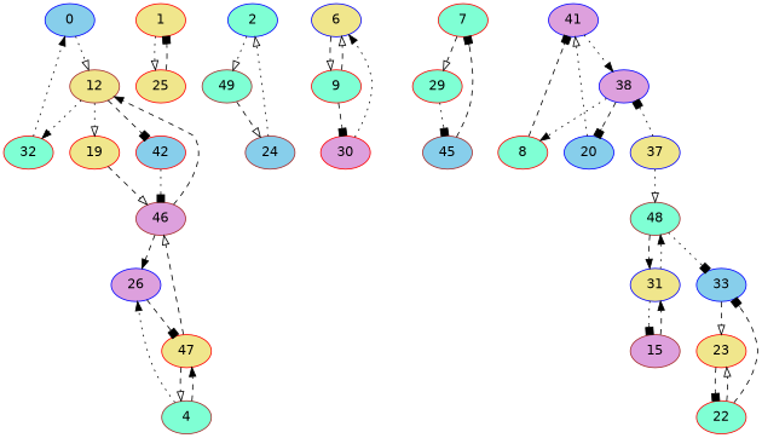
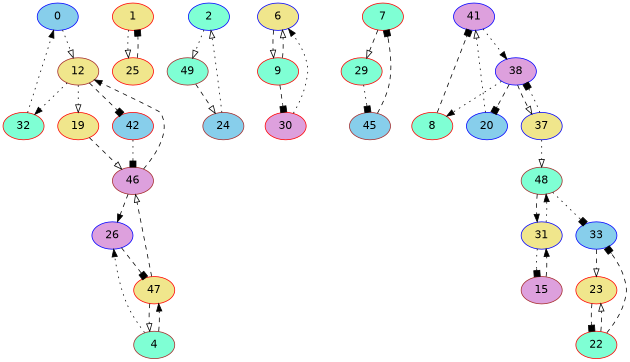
  digraph {
    fontname="DejaVu Sans"
    node [color=red fillcolor=aquamarine fontname="DejaVu Sans" style=filled]
    edge [arrowhead=onormal fontname="DejaVu Sans" style=dashed]
    0 [color=blue fillcolor=skyblue]
    12 [color=brown fillcolor=khaki]
    19 [fillcolor=khaki]
    32
    42 [fillcolor=skyblue]
    46 [color=brown fillcolor=plum]
    1 [fillcolor=khaki]
    25 [fillcolor=khaki]
    2 [color=blue]
    49 [color=brown]
    24 [color=brown fillcolor=skyblue]
    4 [color=brown]
    26 [color=blue fillcolor=plum]
    47 [fillcolor=khaki]
    6 [color=blue fillcolor=khaki]
    9
    30 [fillcolor=plum]
    7
    29
    45 [color=brown fillcolor=skyblue]
    41 [color=blue fillcolor=plum]
    8
    38 [color=blue fillcolor=plum]
    20 [color=blue fillcolor=skyblue]
    37 [color=blue fillcolor=khaki]
    15 [color=brown fillcolor=plum]
    31 [color=blue fillcolor=khaki]
    48 [color=brown]
    33 [color=blue fillcolor=skyblue]
    23 [fillcolor=khaki]
    22
    0 -> 12 [style=dotted]
    12 -> 19 [style=dotted]
    12 -> 32 [arrowhead=normal style=dotted]
    12 -> 42 [arrowhead=box]
    19 -> 46
    32 -> 0 [arrowhead=normal style=dotted]
    42 -> 46 [arrowhead=box style=dotted]
    46 -> 12 [arrowhead=normal]
    46 -> 26 [arrowhead=normal]
    1 -> 25 [style=dotted]
    25 -> 1 [arrowhead=box]
    2 -> 49 [style=dotted]
    49 -> 24
    24 -> 2 [style=dotted]
    4 -> 26 [arrowhead=normal style=dotted]
    4 -> 47 [arrowhead=normal]
    26 -> 47 [arrowhead=box]
    47 -> 46
    47 -> 4
    6 -> 9
    9 -> 6
    9 -> 30 [arrowhead=box]
    30 -> 6 [arrowhead=normal style=dotted]
    7 -> 29
    29 -> 45 [arrowhead=box style=dotted]
    45 -> 7 [arrowhead=box]
    41 -> 38 [arrowhead=normal style=dotted]
    8 -> 41 [arrowhead=box]
    38 -> 8 [arrowhead=normal style=dotted]
    38 -> 20 [arrowhead=box]
+   38 -> 37
    20 -> 41 [style=dotted]
    37 -> 38 [arrowhead=box style=dotted]
    37 -> 48 [style=dotted]
    15 -> 31 [arrowhead=normal]
    31 -> 15 [arrowhead=box style=dotted]
    31 -> 48 [arrowhead=normal style=dotted]
    48 -> 31 [arrowhead=normal]
    48 -> 33 [arrowhead=box style=dotted]
    33 -> 23
    23 -> 22 [arrowhead=box]
    22 -> 33 [arrowhead=box]
    22 -> 23
  }
